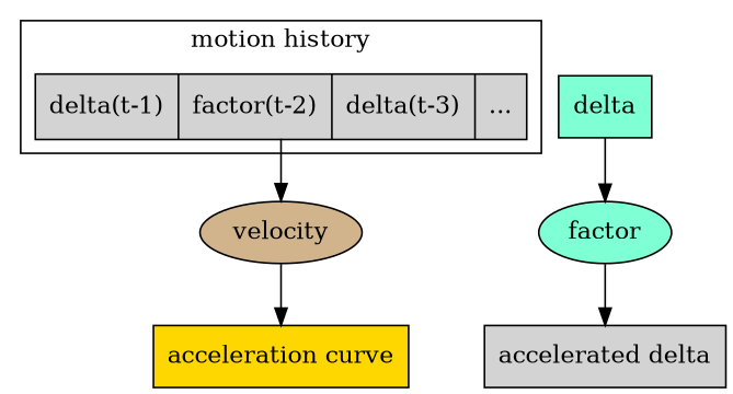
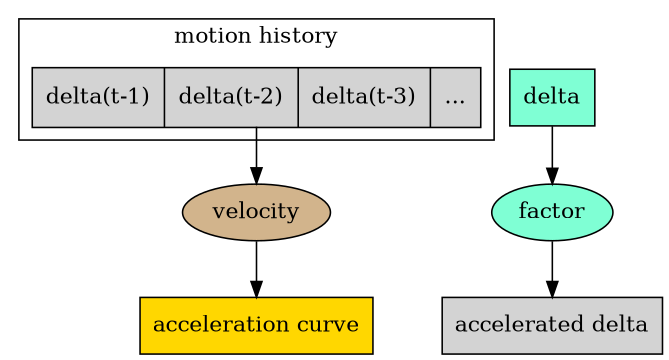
  digraph {
    rankdir=TB
    node [fillcolor=lightgrey shape=box style=filled]
-   n1 [label="<f0> delta(t-1)|<f1> factor(t-2)|<f2> delta(t-3)| <f3> ..." shape=record]
+   n1 [label="<f0> delta(t-1)|<f1> delta(t-2)|<f2> delta(t-3)| <f3> ..." shape=record]
    velocity [fillcolor=tan shape=ellipse]
    n3 [fillcolor=gold label="acceleration curve"]
    n4 [fillcolor=aquamarine label=delta]
    factor [fillcolor=aquamarine shape=ellipse]
    n6 [label="accelerated delta"]
    subgraph cluster_1 {
      label="motion history"
      n1
    }
    n1 -> velocity
    velocity -> n3
    n4 -> factor
    factor -> n6
  }
